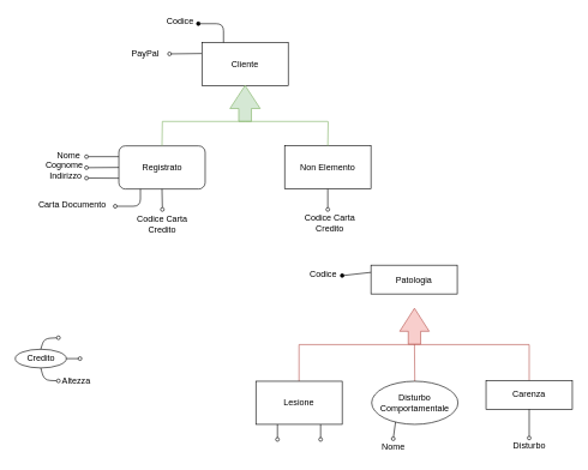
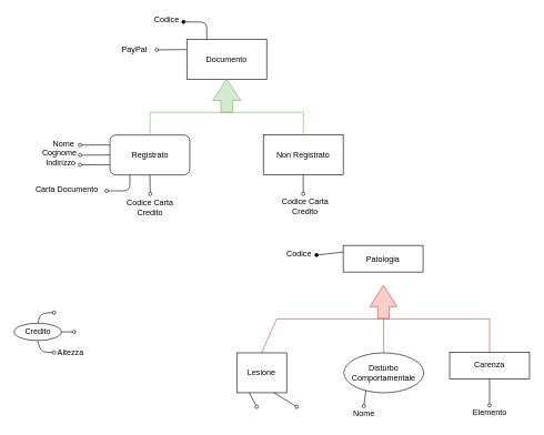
  <mxCell id="0" />
  <mxCell id="1" parent="0" />
  <mxCell id="2" value="Registrato" style="whiteSpace=wrap;html=1;rounded=1;" parent="1" vertex="1"><mxGeometry x="164.5" y="202.5" width="120" height="60" as="geometry" /></mxCell>
  <mxCell id="3" value="" style="endArrow=none;html=1;entryX=0;entryY=0.25;entryDx=0;entryDy=0;" parent="1" source="12" target="2" edge="1"><mxGeometry width="50" height="50" relative="1" as="geometry"><mxPoint x="119.5" y="217.5" as="sourcePoint" /><mxPoint x="64.5" y="352.82" as="targetPoint" /></mxGeometry></mxCell>
  <mxCell id="4" value="" style="endArrow=none;html=1;entryX=0;entryY=0.5;entryDx=0;entryDy=0;exitX=1;exitY=0.5;exitDx=0;exitDy=0;" parent="1" source="6" target="2" edge="1"><mxGeometry width="50" height="50" relative="1" as="geometry"><mxPoint x="119.5" y="232.5" as="sourcePoint" /><mxPoint x="158.5" y="244.81" as="targetPoint" /></mxGeometry></mxCell>
  <mxCell id="5" value="" style="endArrow=none;html=1;entryX=0;entryY=0.75;entryDx=0;entryDy=0;exitX=1;exitY=0.5;exitDx=0;exitDy=0;" parent="1" source="7" target="2" edge="1"><mxGeometry width="50" height="50" relative="1" as="geometry"><mxPoint x="119.5" y="247.5" as="sourcePoint" /><mxPoint x="158.5" y="264.81" as="targetPoint" /></mxGeometry></mxCell>
  <mxCell id="6" value="" style="ellipse;whiteSpace=wrap;html=1;aspect=fixed;fillColor=none;" parent="1" vertex="1"><mxGeometry x="117" y="230.31" width="5" height="5" as="geometry" /></mxCell>
  <mxCell id="7" value="" style="ellipse;whiteSpace=wrap;html=1;aspect=fixed;fillColor=none;" parent="1" vertex="1"><mxGeometry x="117" y="244.81" width="5" height="5" as="geometry" /></mxCell>
  <mxCell id="8" value="Nome" style="text;html=1;strokeColor=none;fillColor=none;align=center;verticalAlign=middle;whiteSpace=wrap;rounded=0;" parent="1" vertex="1"><mxGeometry x="74.5" y="205.5" width="40" height="20" as="geometry" /></mxCell>
  <mxCell id="9" value="Cognome" style="text;html=1;strokeColor=none;fillColor=none;align=center;verticalAlign=middle;whiteSpace=wrap;rounded=0;" parent="1" vertex="1"><mxGeometry x="68.5" y="220.31" width="40" height="20" as="geometry" /></mxCell>
  <mxCell id="10" value="Indirizzo" style="text;html=1;strokeColor=none;fillColor=none;align=center;verticalAlign=middle;whiteSpace=wrap;rounded=0;" parent="1" vertex="1"><mxGeometry x="71" y="235.31" width="40" height="20" as="geometry" /></mxCell>
  <mxCell id="11" value="Carta Documento" style="text;html=1;strokeColor=none;fillColor=none;align=center;verticalAlign=middle;whiteSpace=wrap;rounded=0;" parent="1" vertex="1"><mxGeometry x="45.5" y="274.81" width="108" height="20" as="geometry" /></mxCell>
  <mxCell id="12" value="" style="ellipse;whiteSpace=wrap;html=1;aspect=fixed;fillColor=none;" parent="1" vertex="1"><mxGeometry x="117" y="215" width="5" height="5" as="geometry" /></mxCell>
  <mxCell id="13" value="" style="endArrow=none;html=1;entryX=0.25;entryY=1;entryDx=0;entryDy=0;" parent="1" source="14" target="2" edge="1"><mxGeometry width="50" height="50" relative="1" as="geometry"><mxPoint x="159.5" y="286.5" as="sourcePoint" /><mxPoint x="189.5" y="266.5" as="targetPoint" /><Array as="points"><mxPoint x="194.5" y="286.5" /></Array></mxGeometry></mxCell>
  <mxCell id="14" value="" style="ellipse;whiteSpace=wrap;html=1;aspect=fixed;" parent="1" vertex="1"><mxGeometry x="157" y="284" width="5" height="5" as="geometry" /></mxCell>
- <mxCell id="15" value="Non Elemento" style="rounded=0;whiteSpace=wrap;html=1;" parent="1" vertex="1"><mxGeometry x="395" y="202.5" width="120" height="60" as="geometry" /></mxCell>
+ <mxCell id="15" value="Non Registrato" style="rounded=0;whiteSpace=wrap;html=1;" parent="1" vertex="1"><mxGeometry x="395" y="202.5" width="120" height="60" as="geometry" /></mxCell>
  <mxCell id="16" value="" style="endArrow=none;html=1;exitX=0.25;exitY=0;exitDx=0;exitDy=0;" parent="1" source="25" target="26" edge="1"><mxGeometry width="50" height="50" relative="1" as="geometry"><mxPoint x="262.54" y="77.5" as="sourcePoint" /><mxPoint x="275" y="32.5" as="targetPoint" /><Array as="points"><mxPoint x="310" y="32.5" /></Array></mxGeometry></mxCell>
  <mxCell id="17" value="Codice" style="text;html=1;strokeColor=none;fillColor=none;align=center;verticalAlign=middle;whiteSpace=wrap;rounded=0;" parent="1" vertex="1"><mxGeometry x="225" y="20" width="50" height="20" as="geometry" /></mxCell>
  <mxCell id="18" value="Codice Carta &lt;br&gt;Credito" style="text;html=1;strokeColor=none;fillColor=none;align=center;verticalAlign=middle;whiteSpace=wrap;rounded=0;" parent="1" vertex="1"><mxGeometry x="166" y="301.31" width="118" height="20" as="geometry" /></mxCell>
  <mxCell id="19" value="" style="endArrow=none;html=1;entryX=0;entryY=0.25;entryDx=0;entryDy=0;" parent="1" source="27" target="25" edge="1"><mxGeometry width="50" height="50" relative="1" as="geometry"><mxPoint x="235" y="74.5" as="sourcePoint" /><mxPoint x="176" y="83.5" as="targetPoint" /><Array as="points"><mxPoint x="235" y="74.5" /></Array></mxGeometry></mxCell>
  <mxCell id="20" value="&lt;font&gt;&lt;font style=&quot;font-size: 12px&quot;&gt;PayPal&lt;/font&gt;&lt;br&gt;&lt;/font&gt;" style="text;html=1;strokeColor=none;fillColor=none;align=center;verticalAlign=middle;whiteSpace=wrap;rounded=0;" parent="1" vertex="1"><mxGeometry x="150.5" y="63.5" width="101" height="20" as="geometry" /></mxCell>
  <mxCell id="21" value="Patologia" style="rounded=0;whiteSpace=wrap;html=1;" parent="1" vertex="1"><mxGeometry x="515" y="368.5" width="120" height="40" as="geometry" /></mxCell>
  <mxCell id="22" value="" style="endArrow=none;html=1;entryX=0;entryY=0.25;entryDx=0;entryDy=0;" parent="1" source="32" target="21" edge="1"><mxGeometry width="50" height="50" relative="1" as="geometry"><mxPoint x="475" y="383" as="sourcePoint" /><mxPoint x="518.5" y="316.5" as="targetPoint" /></mxGeometry></mxCell>
  <mxCell id="23" value="Codice" style="text;html=1;strokeColor=none;fillColor=none;align=center;verticalAlign=middle;whiteSpace=wrap;rounded=0;" parent="1" vertex="1"><mxGeometry x="428.5" y="370.5" width="40" height="20" as="geometry" /></mxCell>
  <mxCell id="24" value="" style="html=1;shadow=0;dashed=0;align=center;verticalAlign=middle;shape=mxgraph.arrows2.arrow;dy=0.58;dx=32;direction=north;notch=0;fillColor=#f8cecc;strokeColor=#b85450;" parent="1" vertex="1"><mxGeometry x="555" y="428.5" width="41" height="50" as="geometry" /></mxCell>
- <mxCell id="25" value="Cliente" style="rounded=0;whiteSpace=wrap;html=1;" parent="1" vertex="1"><mxGeometry x="280" y="59" width="120" height="60" as="geometry" /></mxCell>
+ <mxCell id="25" value="Documento" style="rounded=0;whiteSpace=wrap;html=1;" parent="1" vertex="1"><mxGeometry x="280" y="59" width="120" height="60" as="geometry" /></mxCell>
  <mxCell id="26" value="" style="ellipse;whiteSpace=wrap;html=1;aspect=fixed;fillColor=#000000;" parent="1" vertex="1"><mxGeometry x="272.5" y="30" width="5" height="5" as="geometry" /></mxCell>
  <mxCell id="27" value="" style="ellipse;whiteSpace=wrap;html=1;aspect=fixed;" parent="1" vertex="1"><mxGeometry x="232.5" y="72" width="5" height="5" as="geometry" /></mxCell>
  <mxCell id="28" value="" style="html=1;shadow=0;dashed=0;align=center;verticalAlign=middle;shape=mxgraph.arrows2.arrow;dy=0.58;dx=32;direction=north;notch=0;fillColor=#d5e8d4;strokeColor=#82b366;" parent="1" vertex="1"><mxGeometry x="319" y="118.5" width="42" height="50" as="geometry" /></mxCell>
  <mxCell id="29" value="" style="endArrow=none;html=1;fillColor=#d5e8d4;strokeColor=#82b366;" parent="1" edge="1"><mxGeometry width="50" height="50" relative="1" as="geometry"><mxPoint x="225" y="168.5" as="sourcePoint" /><mxPoint x="455" y="168.5" as="targetPoint" /></mxGeometry></mxCell>
  <mxCell id="30" value="" style="endArrow=none;html=1;exitX=0.5;exitY=0;exitDx=0;exitDy=0;fillColor=#d5e8d4;strokeColor=#82b366;" parent="1" source="2" edge="1"><mxGeometry width="50" height="50" relative="1" as="geometry"><mxPoint x="224.5" y="198.5" as="sourcePoint" /><mxPoint x="225" y="168.5" as="targetPoint" /></mxGeometry></mxCell>
  <mxCell id="31" value="" style="endArrow=none;html=1;exitX=0.5;exitY=0;exitDx=0;exitDy=0;fillColor=#d5e8d4;strokeColor=#82b366;" parent="1" edge="1"><mxGeometry width="50" height="50" relative="1" as="geometry"><mxPoint x="455" y="202.5" as="sourcePoint" /><mxPoint x="455.5" y="168.5" as="targetPoint" /></mxGeometry></mxCell>
  <mxCell id="32" value="" style="ellipse;whiteSpace=wrap;html=1;aspect=fixed;fillColor=#000000;" parent="1" vertex="1"><mxGeometry x="472.5" y="380.5" width="5" height="5" as="geometry" /></mxCell>
  <mxCell id="33" value="" style="endArrow=none;html=1;entryX=0.5;entryY=1;entryDx=0;entryDy=0;" parent="1" source="34" target="2" edge="1"><mxGeometry width="50" height="50" relative="1" as="geometry"><mxPoint x="225" y="291" as="sourcePoint" /><mxPoint x="115" y="361" as="targetPoint" /></mxGeometry></mxCell>
  <mxCell id="34" value="" style="ellipse;whiteSpace=wrap;html=1;aspect=fixed;" parent="1" vertex="1"><mxGeometry x="222.5" y="288.5" width="5" height="5" as="geometry" /></mxCell>
  <mxCell id="35" value="" style="endArrow=none;html=1;exitX=0.5;exitY=1;exitDx=0;exitDy=0;" parent="1" source="15" target="36" edge="1"><mxGeometry width="50" height="50" relative="1" as="geometry"><mxPoint x="465" y="341" as="sourcePoint" /><mxPoint x="455" y="291" as="targetPoint" /></mxGeometry></mxCell>
  <mxCell id="36" value="" style="ellipse;whiteSpace=wrap;html=1;aspect=fixed;" parent="1" vertex="1"><mxGeometry x="452.5" y="288.5" width="5" height="5" as="geometry" /></mxCell>
  <mxCell id="37" value="Codice Carta &lt;br&gt;Credito" style="text;html=1;strokeColor=none;fillColor=none;align=center;verticalAlign=middle;whiteSpace=wrap;rounded=0;" parent="1" vertex="1"><mxGeometry x="398.5" y="299.5" width="118" height="20" as="geometry" /></mxCell>
  <mxCell id="38" value="&lt;font style=&quot;font-size: 12px&quot;&gt;Altezza&lt;/font&gt;" style="text;html=1;strokeColor=none;fillColor=none;align=center;verticalAlign=middle;whiteSpace=wrap;rounded=0;" parent="1" vertex="1"><mxGeometry x="82.5" y="519.5" width="45" height="20" as="geometry" /></mxCell>
  <mxCell id="39" value="" style="endArrow=none;html=1;entryX=0.5;entryY=1;entryDx=0;entryDy=0;" parent="1" source="41" target="40" edge="1"><mxGeometry width="50" height="50" relative="1" as="geometry"><mxPoint x="80.5" y="529.5" as="sourcePoint" /><mxPoint x="57.5" y="512.5" as="targetPoint" /><Array as="points"><mxPoint x="60.5" y="528.5" /></Array></mxGeometry></mxCell>
  <mxCell id="40" value="Credito" style="ellipse;whiteSpace=wrap;html=1;" parent="1" vertex="1"><mxGeometry x="20.5" y="485.5" width="71" height="26" as="geometry" /></mxCell>
  <mxCell id="41" value="" style="ellipse;whiteSpace=wrap;html=1;aspect=fixed;" parent="1" vertex="1"><mxGeometry x="78" y="527" width="5" height="5" as="geometry" /></mxCell>
  <mxCell id="42" value="" style="endArrow=none;html=1;exitX=0.5;exitY=0;exitDx=0;exitDy=0;" parent="1" source="40" target="43" edge="1"><mxGeometry width="50" height="50" relative="1" as="geometry"><mxPoint x="90.5" y="509.5" as="sourcePoint" /><mxPoint x="80.5" y="469.5" as="targetPoint" /><Array as="points"><mxPoint x="60.5" y="470.5" /></Array></mxGeometry></mxCell>
  <mxCell id="43" value="" style="ellipse;whiteSpace=wrap;html=1;aspect=fixed;" parent="1" vertex="1"><mxGeometry x="78" y="467" width="5" height="5" as="geometry" /></mxCell>
  <mxCell id="44" value="" style="endArrow=none;html=1;exitX=1;exitY=0.5;exitDx=0;exitDy=0;" parent="1" source="40" target="45" edge="1"><mxGeometry width="50" height="50" relative="1" as="geometry"><mxPoint x="160.5" y="519.5" as="sourcePoint" /><mxPoint x="110.5" y="498.5" as="targetPoint" /></mxGeometry></mxCell>
  <mxCell id="45" value="" style="ellipse;whiteSpace=wrap;html=1;aspect=fixed;" parent="1" vertex="1"><mxGeometry x="108" y="496" width="5" height="5" as="geometry" /></mxCell>
  <mxCell id="46" value="" style="endArrow=none;html=1;fillColor=#f8cecc;strokeColor=#b85450;" parent="1" edge="1"><mxGeometry width="50" height="50" relative="1" as="geometry"><mxPoint x="415" y="479" as="sourcePoint" /><mxPoint x="735" y="479" as="targetPoint" /></mxGeometry></mxCell>
  <mxCell id="47" value="" style="endArrow=none;html=1;entryX=0;entryY=0.5;entryDx=0;entryDy=0;entryPerimeter=0;fillColor=#f8cecc;strokeColor=#b85450;exitX=0.5;exitY=0;exitDx=0;exitDy=0;" parent="1" source="51" target="24" edge="1"><mxGeometry width="50" height="50" relative="1" as="geometry"><mxPoint x="605" y="511" as="sourcePoint" /><mxPoint x="465" y="471" as="targetPoint" /></mxGeometry></mxCell>
  <mxCell id="48" value="" style="endArrow=none;html=1;fillColor=#f8cecc;strokeColor=#b85450;exitX=0.5;exitY=0;exitDx=0;exitDy=0;" parent="1" source="52" edge="1"><mxGeometry width="50" height="50" relative="1" as="geometry"><mxPoint x="385" y="511" as="sourcePoint" /><mxPoint x="415" y="479" as="targetPoint" /></mxGeometry></mxCell>
  <mxCell id="49" value="" style="endArrow=none;html=1;fillColor=#f8cecc;strokeColor=#b85450;exitX=0.5;exitY=0;exitDx=0;exitDy=0;" parent="1" source="50" edge="1"><mxGeometry width="50" height="50" relative="1" as="geometry"><mxPoint x="735" y="529" as="sourcePoint" /><mxPoint x="735" y="479" as="targetPoint" /></mxGeometry></mxCell>
  <mxCell id="50" value="Carenza" style="rounded=0;whiteSpace=wrap;html=1;" parent="1" vertex="1"><mxGeometry x="675" y="529" width="120" height="40" as="geometry" /></mxCell>
  <mxCell id="51" value="Disturbo Comportamentale" style="ellipse;whiteSpace=wrap;html=1;" parent="1" vertex="1"><mxGeometry x="516" y="530" width="120" height="60" as="geometry" /></mxCell>
- <mxCell id="52" value="Lesione" style="rounded=0;whiteSpace=wrap;html=1;" parent="1" vertex="1"><mxGeometry x="355" y="530" width="120" height="60" as="geometry" /></mxCell>
+ <mxCell id="52" value="Lesione" style="rounded=0;whiteSpace=wrap;html=1;" parent="1" vertex="1"><mxGeometry x="355" y="530" width="75" height="60" as="geometry" /></mxCell>
  <mxCell id="53" value="" style="endArrow=none;html=1;entryX=0.25;entryY=1;entryDx=0;entryDy=0;" parent="1" source="54" target="52" edge="1"><mxGeometry width="50" height="50" relative="1" as="geometry"><mxPoint x="385" y="611" as="sourcePoint" /><mxPoint x="435" y="611" as="targetPoint" /></mxGeometry></mxCell>
  <mxCell id="54" value="" style="ellipse;whiteSpace=wrap;html=1;aspect=fixed;" parent="1" vertex="1"><mxGeometry x="382.5" y="608.5" width="5" height="5" as="geometry" /></mxCell>
  <mxCell id="55" value="" style="endArrow=none;html=1;entryX=0.75;entryY=1;entryDx=0;entryDy=0;" parent="1" source="56" target="52" edge="1"><mxGeometry width="50" height="50" relative="1" as="geometry"><mxPoint x="445" y="611" as="sourcePoint" /><mxPoint x="565" y="631" as="targetPoint" /></mxGeometry></mxCell>
  <mxCell id="56" value="" style="ellipse;whiteSpace=wrap;html=1;aspect=fixed;" parent="1" vertex="1"><mxGeometry x="442.5" y="608.5" width="5" height="5" as="geometry" /></mxCell>
  <mxCell id="57" value="" style="endArrow=none;html=1;entryX=0.25;entryY=1;entryDx=0;entryDy=0;" parent="1" source="62" target="51" edge="1"><mxGeometry width="50" height="50" relative="1" as="geometry"><mxPoint x="546" y="610" as="sourcePoint" /><mxPoint x="595" y="601" as="targetPoint" /></mxGeometry></mxCell>
  <mxCell id="58" value="&lt;font style=&quot;font-size: 12px&quot;&gt;Nome&lt;/font&gt;" style="text;html=1;strokeColor=none;fillColor=none;align=center;verticalAlign=middle;whiteSpace=wrap;rounded=0;" parent="1" vertex="1"><mxGeometry x="523.5" y="610" width="45" height="22" as="geometry" /></mxCell>
  <mxCell id="59" value="" style="endArrow=none;html=1;entryX=0.5;entryY=1;entryDx=0;entryDy=0;" parent="1" source="61" target="50" edge="1"><mxGeometry width="50" height="50" relative="1" as="geometry"><mxPoint x="735" y="609" as="sourcePoint" /><mxPoint x="760" y="628.5" as="targetPoint" /></mxGeometry></mxCell>
- <mxCell id="60" value="&lt;font style=&quot;font-size: 12px&quot;&gt;Disturbo&lt;/font&gt;" style="text;html=1;strokeColor=none;fillColor=none;align=center;verticalAlign=middle;whiteSpace=wrap;rounded=0;" parent="1" vertex="1"><mxGeometry x="712.5" y="610" width="45" height="20" as="geometry" /></mxCell>
+ <mxCell id="60" value="&lt;font style=&quot;font-size: 12px&quot;&gt;Elemento&lt;/font&gt;" style="text;html=1;strokeColor=none;fillColor=none;align=center;verticalAlign=middle;whiteSpace=wrap;rounded=0;" parent="1" vertex="1"><mxGeometry x="712.5" y="610" width="45" height="20" as="geometry" /></mxCell>
  <mxCell id="61" value="" style="ellipse;whiteSpace=wrap;html=1;aspect=fixed;" parent="1" vertex="1"><mxGeometry x="732.5" y="606.5" width="5" height="5" as="geometry" /></mxCell>
  <mxCell id="62" value="" style="ellipse;whiteSpace=wrap;html=1;aspect=fixed;" parent="1" vertex="1"><mxGeometry x="543.5" y="607.5" width="5" height="5" as="geometry" /></mxCell>
